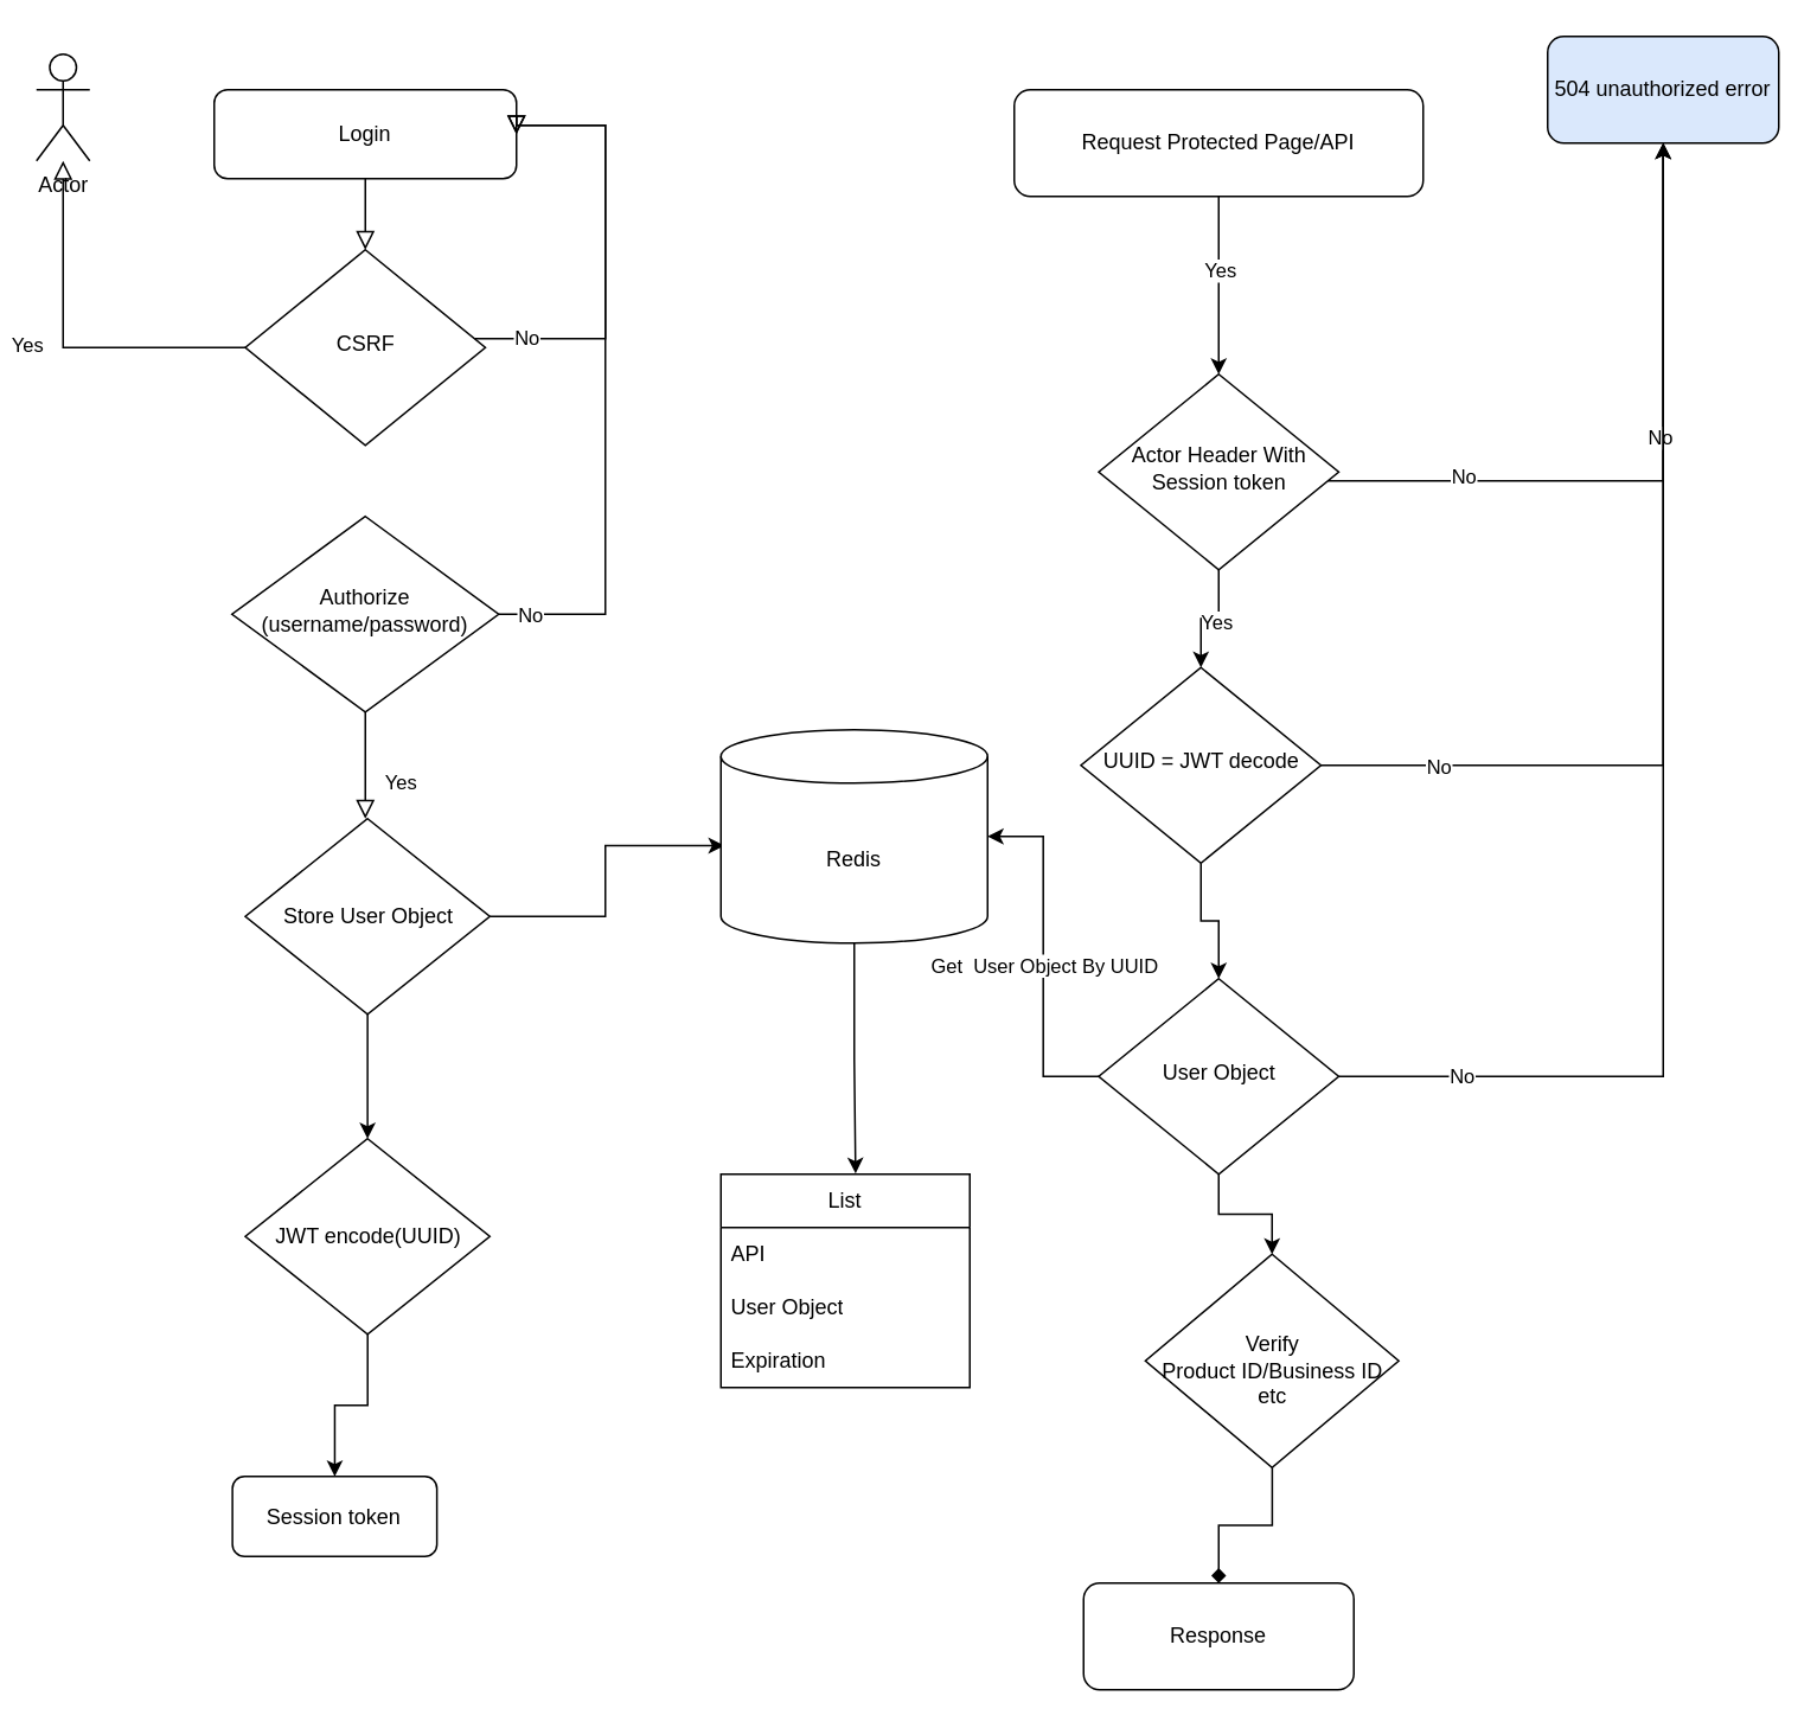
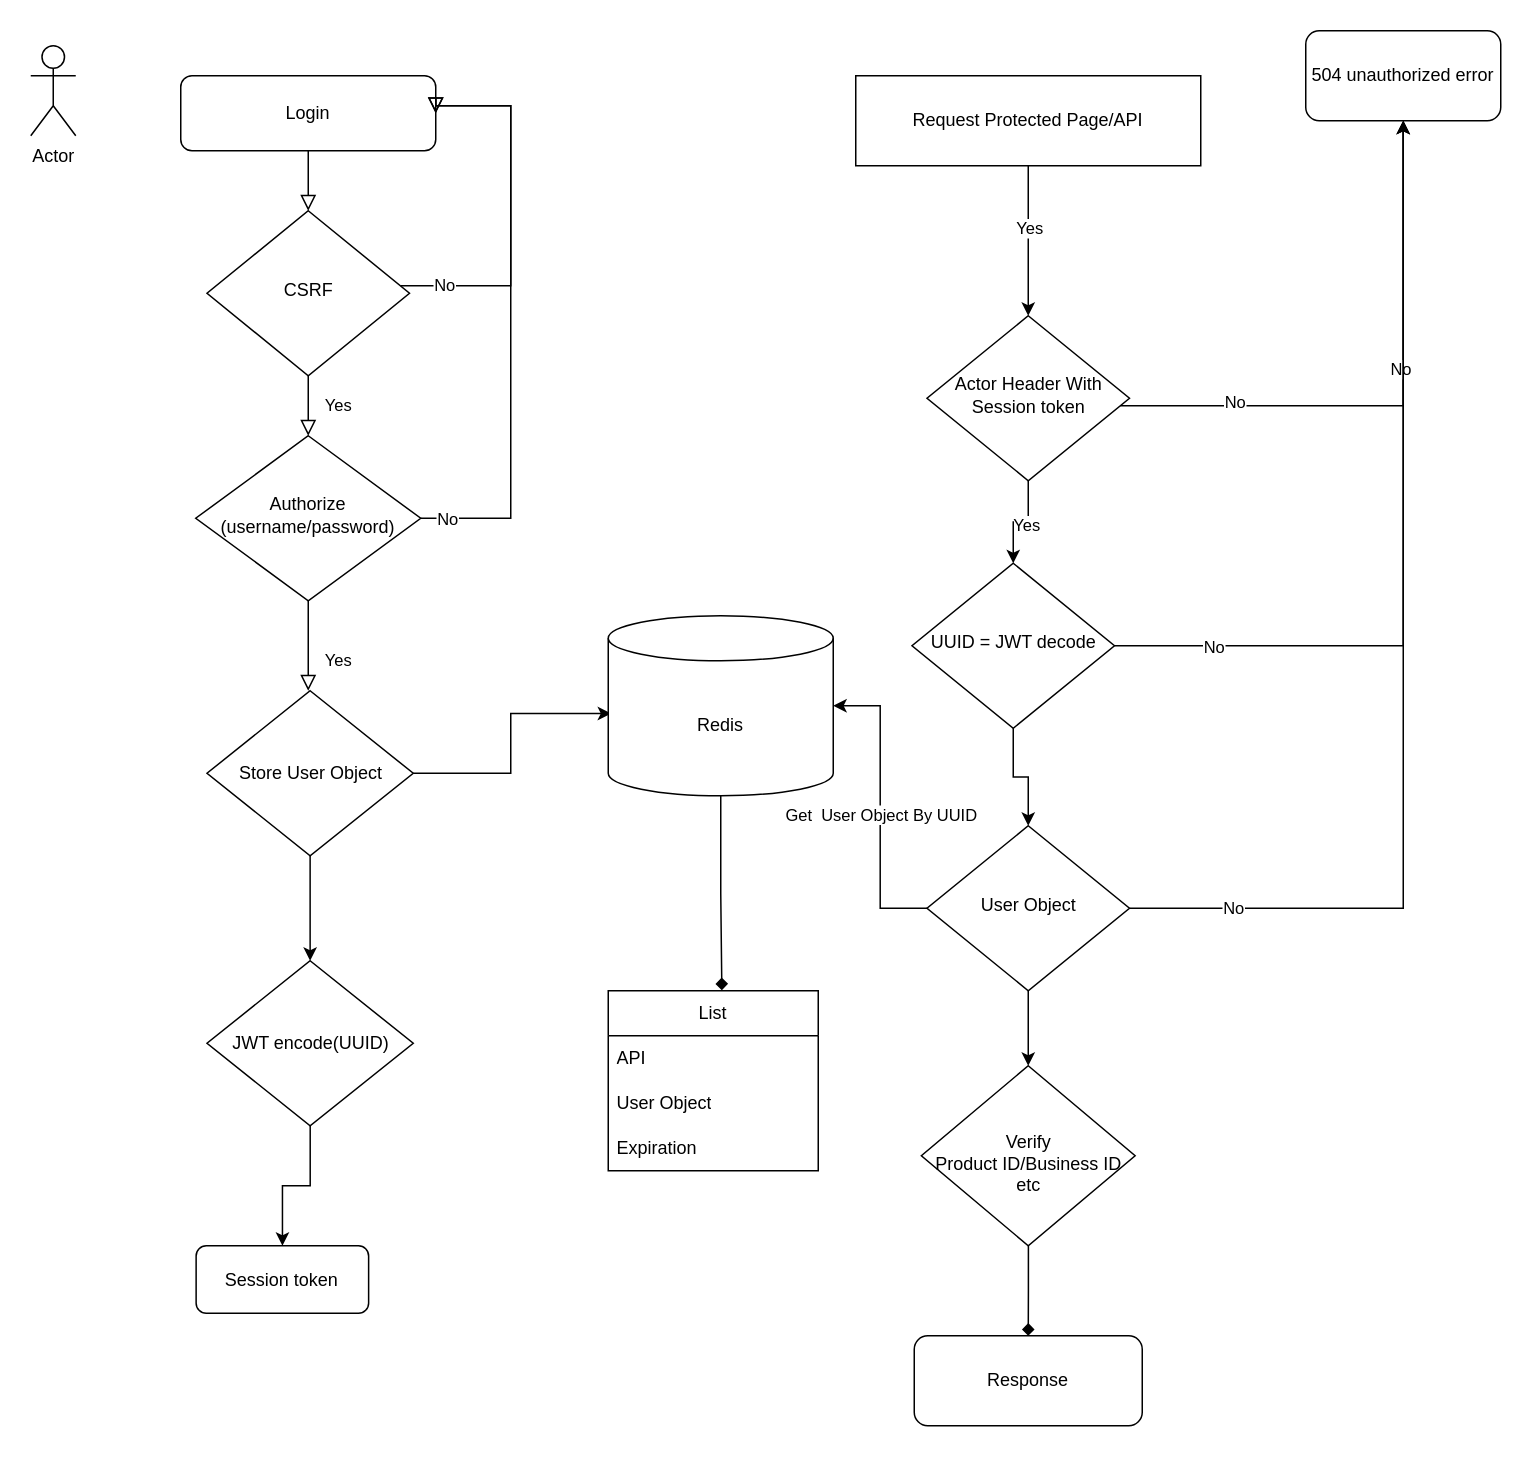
  <mxCell id="0" />
  <mxCell id="1" parent="0" />
  <mxCell id="2" value="" style="rounded=0;html=1;jettySize=auto;orthogonalLoop=1;fontSize=11;endArrow=block;endFill=0;endSize=8;strokeWidth=1;shadow=0;labelBackgroundColor=none;edgeStyle=orthogonalEdgeStyle;" parent="1" source="3" target="7" edge="1"><mxGeometry relative="1" as="geometry" /></mxCell>
  <mxCell id="3" value="Login" style="rounded=1;whiteSpace=wrap;html=1;fontSize=12;glass=0;strokeWidth=1;shadow=0;" parent="1" vertex="1"><mxGeometry x="120" y="50" width="170" height="50" as="geometry" /></mxCell>
- <mxCell id="4" value="Yes" style="rounded=0;html=1;jettySize=auto;orthogonalLoop=1;fontSize=11;endArrow=block;endFill=0;endSize=8;strokeWidth=1;shadow=0;labelBackgroundColor=none;edgeStyle=orthogonalEdgeStyle;" parent="1" source="7" target="13" edge="1"><mxGeometry y="20" relative="1" as="geometry"><mxPoint as="offset" /></mxGeometry></mxCell>
+ <mxCell id="4" value="Yes" style="rounded=0;html=1;jettySize=auto;orthogonalLoop=1;fontSize=11;endArrow=block;endFill=0;endSize=8;strokeWidth=1;shadow=0;labelBackgroundColor=none;edgeStyle=orthogonalEdgeStyle;" parent="1" source="7" target="11" edge="1"><mxGeometry y="20" relative="1" as="geometry"><mxPoint as="offset" /></mxGeometry></mxCell>
  <mxCell id="5" value="" style="edgeStyle=orthogonalEdgeStyle;rounded=0;html=1;jettySize=auto;orthogonalLoop=1;fontSize=11;endArrow=block;endFill=0;endSize=8;strokeWidth=1;shadow=0;labelBackgroundColor=none;entryX=1;entryY=0.5;entryDx=0;entryDy=0;" parent="1" source="7" target="3" edge="1"><mxGeometry y="10" relative="1" as="geometry"><mxPoint as="offset" /><mxPoint x="314" y="190" as="targetPoint" /><Array as="points"><mxPoint x="340" y="190" /><mxPoint x="340" y="70" /></Array></mxGeometry></mxCell>
  <mxCell id="6" value="No" style="edgeLabel;html=1;align=center;verticalAlign=middle;resizable=0;points=[];" vertex="1" connectable="0" parent="5"><mxGeometry x="-0.77" y="1" relative="1" as="geometry"><mxPoint as="offset" /></mxGeometry></mxCell>
  <mxCell id="7" value="CSRF" style="rhombus;whiteSpace=wrap;html=1;shadow=0;fontFamily=Helvetica;fontSize=12;align=center;strokeWidth=1;spacing=6;spacingTop=-4;" parent="1" vertex="1"><mxGeometry x="137.5" y="140" width="135" height="110" as="geometry" /></mxCell>
  <mxCell id="8" value="Yes" style="rounded=0;html=1;jettySize=auto;orthogonalLoop=1;fontSize=11;endArrow=block;endFill=0;endSize=8;strokeWidth=1;shadow=0;labelBackgroundColor=none;edgeStyle=orthogonalEdgeStyle;" parent="1" source="11" edge="1"><mxGeometry x="0.333" y="20" relative="1" as="geometry"><mxPoint as="offset" /><mxPoint x="205" y="460" as="targetPoint" /></mxGeometry></mxCell>
  <mxCell id="9" value="" style="edgeStyle=orthogonalEdgeStyle;rounded=0;html=1;jettySize=auto;orthogonalLoop=1;fontSize=11;endArrow=block;endFill=0;endSize=8;strokeWidth=1;shadow=0;labelBackgroundColor=none;entryX=1;entryY=0.5;entryDx=0;entryDy=0;" parent="1" source="11" target="3" edge="1"><mxGeometry y="10" relative="1" as="geometry"><mxPoint as="offset" /><mxPoint x="280" y="310" as="targetPoint" /><Array as="points"><mxPoint x="340" y="345" /><mxPoint x="340" y="70" /><mxPoint x="290" y="70" /></Array></mxGeometry></mxCell>
  <mxCell id="10" value="No" style="edgeLabel;html=1;align=center;verticalAlign=middle;resizable=0;points=[];" vertex="1" connectable="0" parent="9"><mxGeometry x="-0.913" relative="1" as="geometry"><mxPoint as="offset" /></mxGeometry></mxCell>
  <mxCell id="11" value="Authorize&lt;br&gt;(username/password)" style="rhombus;whiteSpace=wrap;html=1;shadow=0;fontFamily=Helvetica;fontSize=12;align=center;strokeWidth=1;spacing=6;spacingTop=-4;" parent="1" vertex="1"><mxGeometry x="130" y="290" width="150" height="110" as="geometry" /></mxCell>
  <mxCell id="12" style="edgeStyle=orthogonalEdgeStyle;rounded=0;orthogonalLoop=1;jettySize=auto;html=1;entryX=0.013;entryY=0.543;entryDx=0;entryDy=0;entryPerimeter=0;exitX=1;exitY=0.5;exitDx=0;exitDy=0;" edge="1" parent="1" source="21" target="15"><mxGeometry relative="1" as="geometry"><mxPoint x="265" y="480" as="sourcePoint" /></mxGeometry></mxCell>
  <mxCell id="13" value="Actor" style="shape=umlActor;verticalLabelPosition=bottom;verticalAlign=top;html=1;outlineConnect=0;" vertex="1" parent="1"><mxGeometry x="20" y="30" width="30" height="60" as="geometry" /></mxCell>
- <mxCell id="14" style="edgeStyle=orthogonalEdgeStyle;rounded=0;orthogonalLoop=1;jettySize=auto;html=1;entryX=0.541;entryY=-0.003;entryDx=0;entryDy=0;entryPerimeter=0;" edge="1" parent="1" source="15" target="16"><mxGeometry relative="1" as="geometry" /></mxCell>
+ <mxCell id="14" style="edgeStyle=orthogonalEdgeStyle;rounded=0;orthogonalLoop=1;jettySize=auto;html=1;entryX=0.541;entryY=-0.003;entryDx=0;entryDy=0;entryPerimeter=0;endArrow=diamond;" edge="1" parent="1" source="15" target="16"><mxGeometry relative="1" as="geometry" /></mxCell>
  <mxCell id="15" value="Redis" style="shape=cylinder3;whiteSpace=wrap;html=1;boundedLbl=1;backgroundOutline=1;size=15;" vertex="1" parent="1"><mxGeometry x="405" y="410" width="150" height="120" as="geometry" /></mxCell>
  <mxCell id="16" value="List" style="swimlane;fontStyle=0;childLayout=stackLayout;horizontal=1;startSize=30;horizontalStack=0;resizeParent=1;resizeParentMax=0;resizeLast=0;collapsible=1;marginBottom=0;whiteSpace=wrap;html=1;" vertex="1" parent="1"><mxGeometry x="405" y="660" width="140" height="120" as="geometry" /></mxCell>
  <mxCell id="17" value="API&amp;nbsp;" style="text;strokeColor=none;fillColor=none;align=left;verticalAlign=middle;spacingLeft=4;spacingRight=4;overflow=hidden;points=[[0,0.5],[1,0.5]];portConstraint=eastwest;rotatable=0;whiteSpace=wrap;html=1;" vertex="1" parent="16"><mxGeometry y="30" width="140" height="30" as="geometry" /></mxCell>
  <mxCell id="18" value="User Object" style="text;strokeColor=none;fillColor=none;align=left;verticalAlign=middle;spacingLeft=4;spacingRight=4;overflow=hidden;points=[[0,0.5],[1,0.5]];portConstraint=eastwest;rotatable=0;whiteSpace=wrap;html=1;" vertex="1" parent="16"><mxGeometry y="60" width="140" height="30" as="geometry" /></mxCell>
  <mxCell id="19" value="Expiration" style="text;strokeColor=none;fillColor=none;align=left;verticalAlign=middle;spacingLeft=4;spacingRight=4;overflow=hidden;points=[[0,0.5],[1,0.5]];portConstraint=eastwest;rotatable=0;whiteSpace=wrap;html=1;" vertex="1" parent="16"><mxGeometry y="90" width="140" height="30" as="geometry" /></mxCell>
  <mxCell id="20" style="edgeStyle=orthogonalEdgeStyle;rounded=0;orthogonalLoop=1;jettySize=auto;html=1;" edge="1" parent="1" source="21" target="23"><mxGeometry relative="1" as="geometry" /></mxCell>
  <mxCell id="21" value="Store User Object" style="rhombus;whiteSpace=wrap;html=1;" vertex="1" parent="1"><mxGeometry x="137.5" y="460" width="137.5" height="110" as="geometry" /></mxCell>
  <mxCell id="22" style="edgeStyle=orthogonalEdgeStyle;rounded=0;orthogonalLoop=1;jettySize=auto;html=1;" edge="1" parent="1" source="23" target="24"><mxGeometry relative="1" as="geometry" /></mxCell>
  <mxCell id="23" value="JWT encode(UUID)" style="rhombus;whiteSpace=wrap;html=1;" vertex="1" parent="1"><mxGeometry x="137.5" y="640" width="137.5" height="110" as="geometry" /></mxCell>
  <mxCell id="24" value="Session token" style="rounded=1;whiteSpace=wrap;html=1;" vertex="1" parent="1"><mxGeometry x="130.25" y="830" width="115" height="45" as="geometry" /></mxCell>
  <mxCell id="25" style="edgeStyle=orthogonalEdgeStyle;rounded=0;orthogonalLoop=1;jettySize=auto;html=1;" edge="1" parent="1" source="27" target="33"><mxGeometry relative="1" as="geometry" /></mxCell>
  <mxCell id="26" value="Yes" style="edgeLabel;html=1;align=center;verticalAlign=middle;resizable=0;points=[];" vertex="1" connectable="0" parent="25"><mxGeometry x="-0.188" relative="1" as="geometry"><mxPoint as="offset" /></mxGeometry></mxCell>
- <mxCell id="27" value="Request Protected Page/API" style="whiteSpace=wrap;html=1;rounded=1;" vertex="1" parent="1"><mxGeometry x="570" y="50" width="230" height="60" as="geometry" /></mxCell>
+ <mxCell id="27" value="Request Protected Page/API" style="rounded=0;whiteSpace=wrap;html=1;" vertex="1" parent="1"><mxGeometry x="570" y="50" width="230" height="60" as="geometry" /></mxCell>
  <mxCell id="28" style="edgeStyle=orthogonalEdgeStyle;rounded=0;orthogonalLoop=1;jettySize=auto;html=1;entryX=0.5;entryY=0;entryDx=0;entryDy=0;" edge="1" parent="1" source="33" target="37"><mxGeometry relative="1" as="geometry" /></mxCell>
  <mxCell id="29" value="Yes" style="edgeLabel;html=1;align=center;verticalAlign=middle;resizable=0;points=[];" vertex="1" connectable="0" parent="28"><mxGeometry x="-0.105" y="2" relative="1" as="geometry"><mxPoint as="offset" /></mxGeometry></mxCell>
  <mxCell id="30" style="edgeStyle=orthogonalEdgeStyle;rounded=0;orthogonalLoop=1;jettySize=auto;html=1;entryX=0.5;entryY=1;entryDx=0;entryDy=0;" edge="1" parent="1" source="33" target="38"><mxGeometry relative="1" as="geometry"><mxPoint x="890" y="90" as="targetPoint" /><Array as="points"><mxPoint x="935" y="270" /></Array></mxGeometry></mxCell>
  <mxCell id="31" value="No&amp;nbsp;" style="edgeLabel;html=1;align=center;verticalAlign=middle;resizable=0;points=[];" vertex="1" connectable="0" parent="30"><mxGeometry x="0.124" y="1" relative="1" as="geometry"><mxPoint as="offset" /></mxGeometry></mxCell>
  <mxCell id="32" value="No" style="edgeLabel;html=1;align=center;verticalAlign=middle;resizable=0;points=[];" vertex="1" connectable="0" parent="30"><mxGeometry x="-0.598" y="3" relative="1" as="geometry"><mxPoint as="offset" /></mxGeometry></mxCell>
  <mxCell id="33" value="Actor Header With&lt;br&gt;Session token" style="rhombus;whiteSpace=wrap;html=1;shadow=0;fontFamily=Helvetica;fontSize=12;align=center;strokeWidth=1;spacing=6;spacingTop=-4;" vertex="1" parent="1"><mxGeometry x="617.5" y="210" width="135" height="110" as="geometry" /></mxCell>
  <mxCell id="34" style="edgeStyle=orthogonalEdgeStyle;rounded=0;orthogonalLoop=1;jettySize=auto;html=1;entryX=0.5;entryY=1;entryDx=0;entryDy=0;" edge="1" parent="1" source="37" target="38"><mxGeometry relative="1" as="geometry" /></mxCell>
  <mxCell id="35" value="No" style="edgeLabel;html=1;align=center;verticalAlign=middle;resizable=0;points=[];" vertex="1" connectable="0" parent="34"><mxGeometry x="-0.757" relative="1" as="geometry"><mxPoint as="offset" /></mxGeometry></mxCell>
  <mxCell id="36" style="edgeStyle=orthogonalEdgeStyle;rounded=0;orthogonalLoop=1;jettySize=auto;html=1;entryX=0.5;entryY=0;entryDx=0;entryDy=0;" edge="1" parent="1" source="37" target="44"><mxGeometry relative="1" as="geometry" /></mxCell>
  <mxCell id="37" value="UUID = JWT decode" style="rhombus;whiteSpace=wrap;html=1;shadow=0;fontFamily=Helvetica;fontSize=12;align=center;strokeWidth=1;spacing=6;spacingTop=-4;" vertex="1" parent="1"><mxGeometry x="607.5" y="375" width="135" height="110" as="geometry" /></mxCell>
- <mxCell id="38" value="504 unauthorized error" style="rounded=1;whiteSpace=wrap;html=1;fillColor=#dae8fc;" vertex="1" parent="1"><mxGeometry x="870" y="20" width="130" height="60" as="geometry" /></mxCell>
+ <mxCell id="38" value="504 unauthorized error" style="rounded=1;whiteSpace=wrap;html=1;" vertex="1" parent="1"><mxGeometry x="870" y="20" width="130" height="60" as="geometry" /></mxCell>
  <mxCell id="39" style="edgeStyle=orthogonalEdgeStyle;rounded=0;orthogonalLoop=1;jettySize=auto;html=1;entryX=1;entryY=0.5;entryDx=0;entryDy=0;entryPerimeter=0;" edge="1" parent="1" source="44" target="15"><mxGeometry relative="1" as="geometry" /></mxCell>
  <mxCell id="40" value="Get&amp;nbsp; User Object By UUID" style="edgeLabel;html=1;align=center;verticalAlign=middle;resizable=0;points=[];" vertex="1" connectable="0" parent="39"><mxGeometry x="-0.049" relative="1" as="geometry"><mxPoint as="offset" /></mxGeometry></mxCell>
  <mxCell id="41" style="edgeStyle=orthogonalEdgeStyle;rounded=0;orthogonalLoop=1;jettySize=auto;html=1;entryX=0.5;entryY=1;entryDx=0;entryDy=0;" edge="1" parent="1" source="44" target="38"><mxGeometry relative="1" as="geometry" /></mxCell>
  <mxCell id="42" value="No" style="edgeLabel;html=1;align=center;verticalAlign=middle;resizable=0;points=[];" vertex="1" connectable="0" parent="41"><mxGeometry x="-0.806" y="1" relative="1" as="geometry"><mxPoint as="offset" /></mxGeometry></mxCell>
  <mxCell id="43" style="edgeStyle=orthogonalEdgeStyle;rounded=0;orthogonalLoop=1;jettySize=auto;html=1;entryX=0.5;entryY=0;entryDx=0;entryDy=0;" edge="1" parent="1" source="44" target="46"><mxGeometry relative="1" as="geometry" /></mxCell>
  <mxCell id="44" value="User Object" style="rhombus;whiteSpace=wrap;html=1;shadow=0;fontFamily=Helvetica;fontSize=12;align=center;strokeWidth=1;spacing=6;spacingTop=-4;" vertex="1" parent="1"><mxGeometry x="617.5" y="550" width="135" height="110" as="geometry" /></mxCell>
  <mxCell id="45" style="edgeStyle=orthogonalEdgeStyle;rounded=0;orthogonalLoop=1;jettySize=auto;html=1;endArrow=diamond;" edge="1" parent="1" source="46" target="47"><mxGeometry relative="1" as="geometry" /></mxCell>
- <mxCell id="46" value="&lt;br&gt;Verify&lt;br&gt;Product ID/Business ID etc" style="rhombus;whiteSpace=wrap;html=1;shadow=0;fontFamily=Helvetica;fontSize=12;align=center;strokeWidth=1;spacing=6;spacingTop=-4;" vertex="1" parent="1"><mxGeometry x="643.75" y="705" width="142.5" height="120" as="geometry" /></mxCell>
+ <mxCell id="46" value="&lt;br&gt;Verify&lt;br&gt;Product ID/Business ID etc" style="rhombus;whiteSpace=wrap;html=1;shadow=0;fontFamily=Helvetica;fontSize=12;align=center;strokeWidth=1;spacing=6;spacingTop=-4;" vertex="1" parent="1"><mxGeometry x="613.75" y="710" width="142.5" height="120" as="geometry" /></mxCell>
  <mxCell id="47" value="Response" style="rounded=1;whiteSpace=wrap;html=1;" vertex="1" parent="1"><mxGeometry x="609" y="890" width="152" height="60" as="geometry" /></mxCell>
